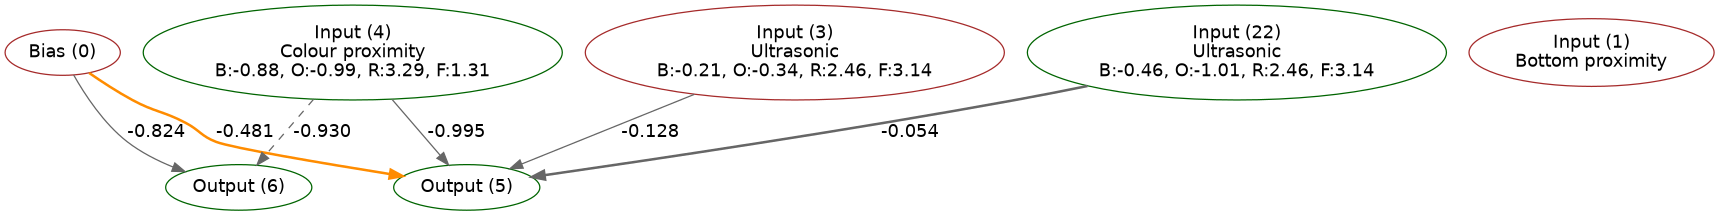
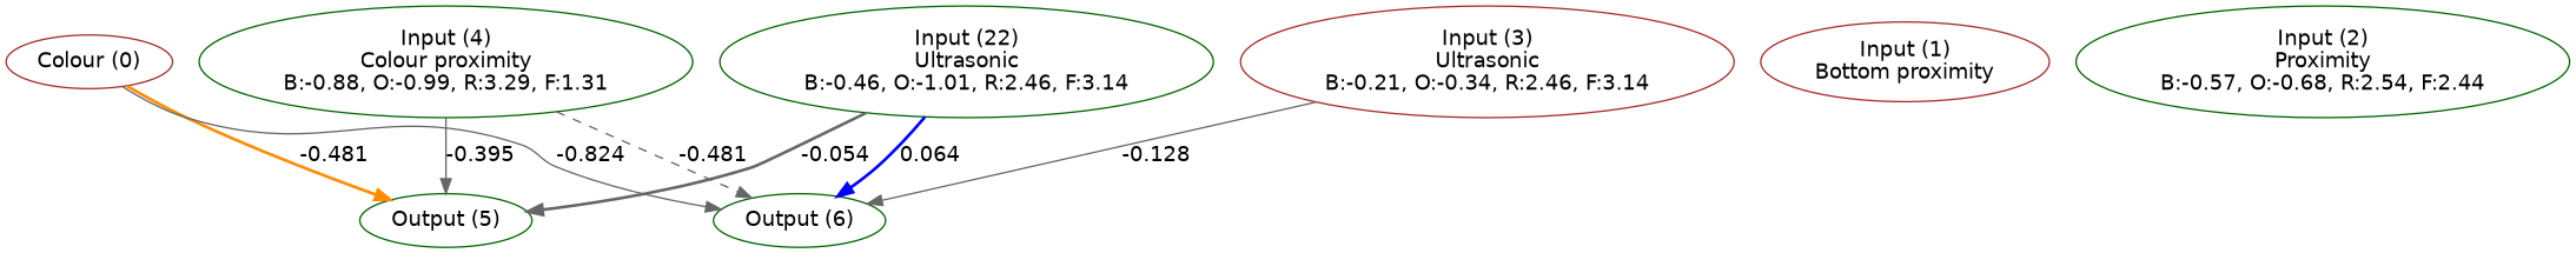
  digraph {
    fontname="DejaVu Sans"
    node [color=darkgreen fontname="DejaVu Sans"]
    edge [color=gray40 fontname="DejaVu Sans" style=bold]
-   n1 [color=brown label="Bias (0)"]
+   n1 [color=brown label="Colour (0)"]
    n2 [color=brown label="Input (1)\nBottom proximity"]
+   n3 [label="Input (2)\nProximity\nB:-0.57, O:-0.68, R:2.54, F:2.44"]
    n4 [color=brown label="Input (3)\nUltrasonic\nB:-0.21, O:-0.34, R:2.46, F:3.14"]
    n5 [label="Input (4)\nColour proximity\nB:-0.88, O:-0.99, R:3.29, F:1.31"]
    n6 [label="Input (22)\nUltrasonic\nB:-0.46, O:-1.01, R:2.46, F:3.14"]
    n7 [label="Output (5)"]
    n8 [label="Output (6)"]
    subgraph sub_1 {
      rank=same
      n1
      n2
+     n3
      n4
      n5
      n6
    }
    subgraph sub_2 {
      rank=same
      n7
      n8
    }
    n1 -> n7 [color=darkorange label=-0.481]
    n1 -> n8 [label=-0.824 style=solid]
-   n4 -> n7 [label=-0.128 style=solid]
-   n5 -> n7 [label=-0.995 style=solid]
-   n5 -> n8 [label=-0.930 style=dashed]
+   n4 -> n8 [label=-0.128 style=solid]
+   n5 -> n7 [label=-0.395 style=solid]
+   n5 -> n8 [label=-0.481 style=dashed]
    n6 -> n7 [label=-0.054]
+   n6 -> n8 [color=blue label=0.064]
  }
